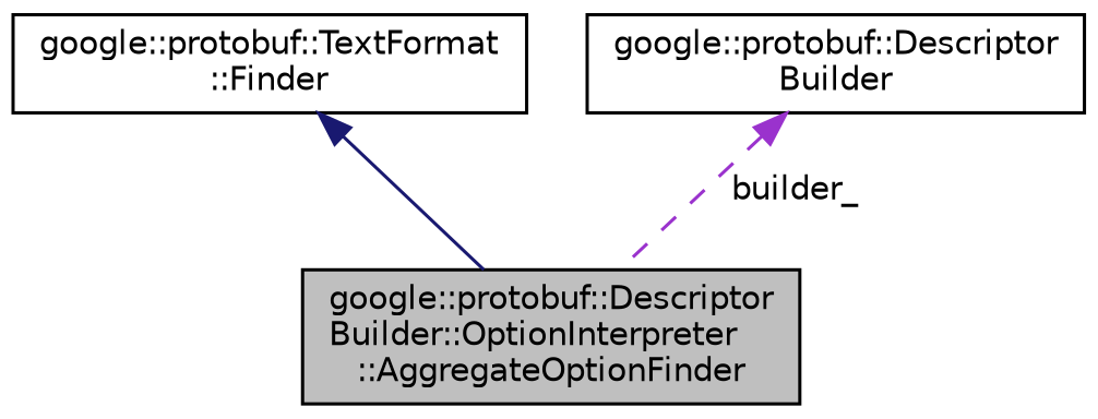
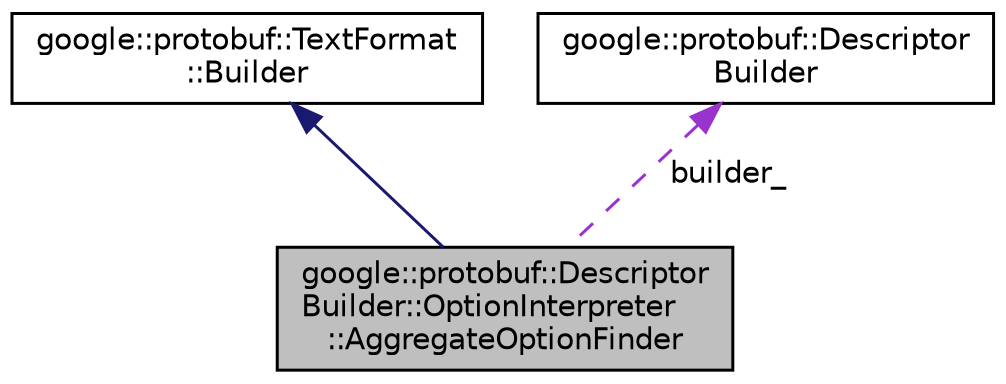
  digraph {
    node [color=black fillcolor=white fontname=Helvetica fontsize=10 shape=record style=filled]
    edge [dir=back fontname=Helvetica fontsize=10 labelfontname=Helvetica labelfontsize=10]
    n1 [fillcolor=grey75 fontcolor=black height=0.2 label="google::protobuf::Descriptor\lBuilder::OptionInterpreter\l::AggregateOptionFinder" width=0.4]
-   n2 [height=0.2 label="google::protobuf::TextFormat\l::Finder" width=0.4]
+   n2 [height=0.2 label="google::protobuf::TextFormat\l::Builder" width=0.4]
    n3 [height=0.2 label="google::protobuf::Descriptor\lBuilder" width=0.4]
    n2 -> n1 [color=midnightblue style=solid]
    n3 -> n1 [color=darkorchid3 label=" builder_" style=dashed]
  }
